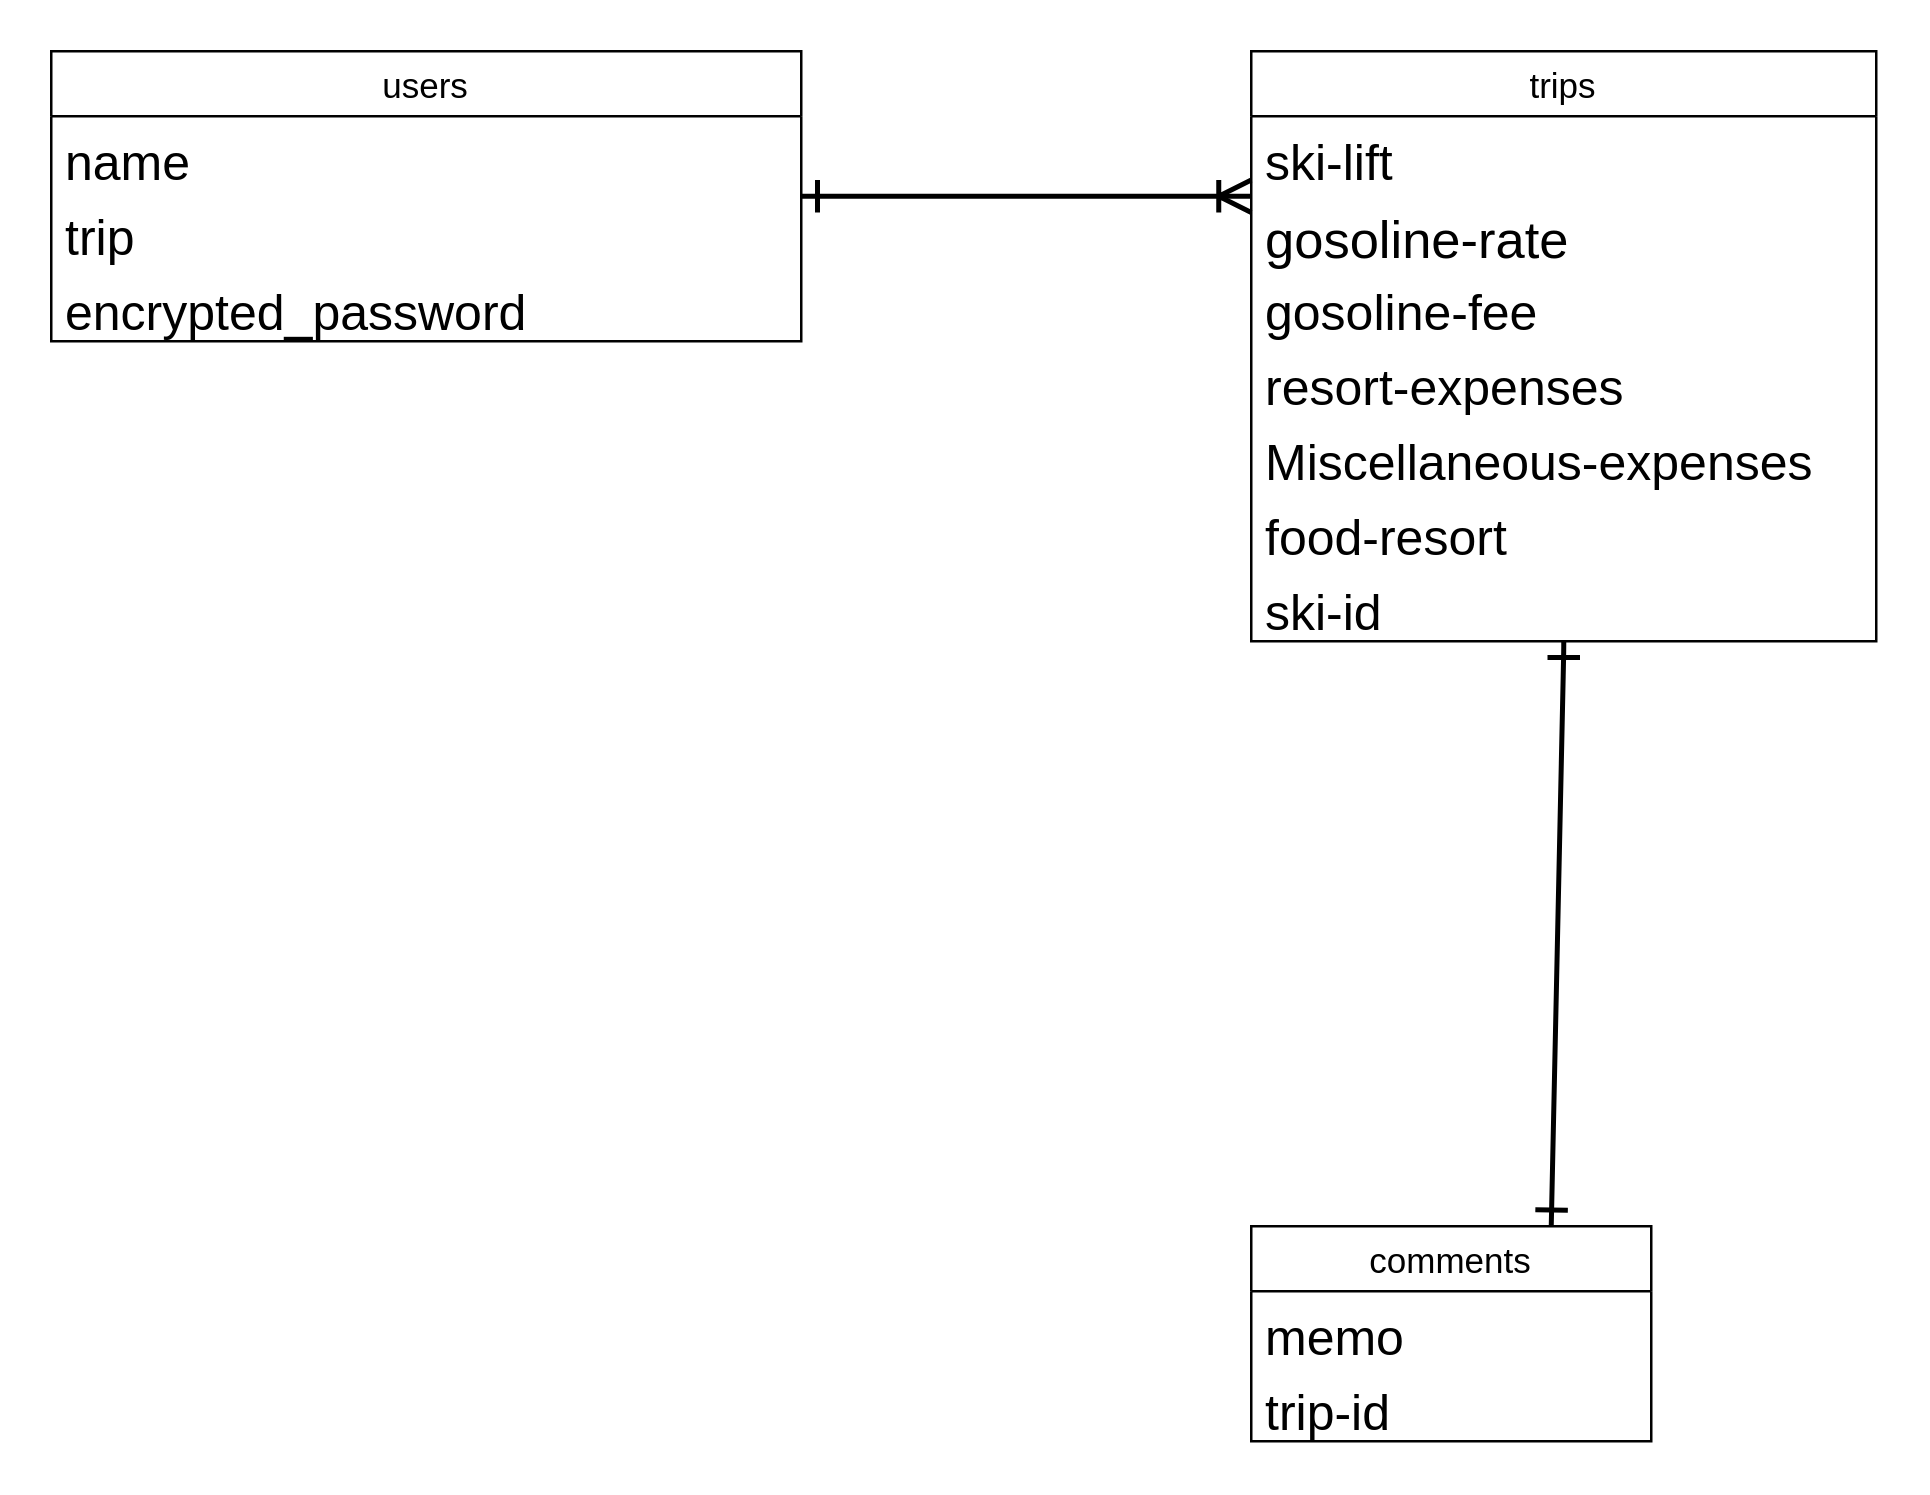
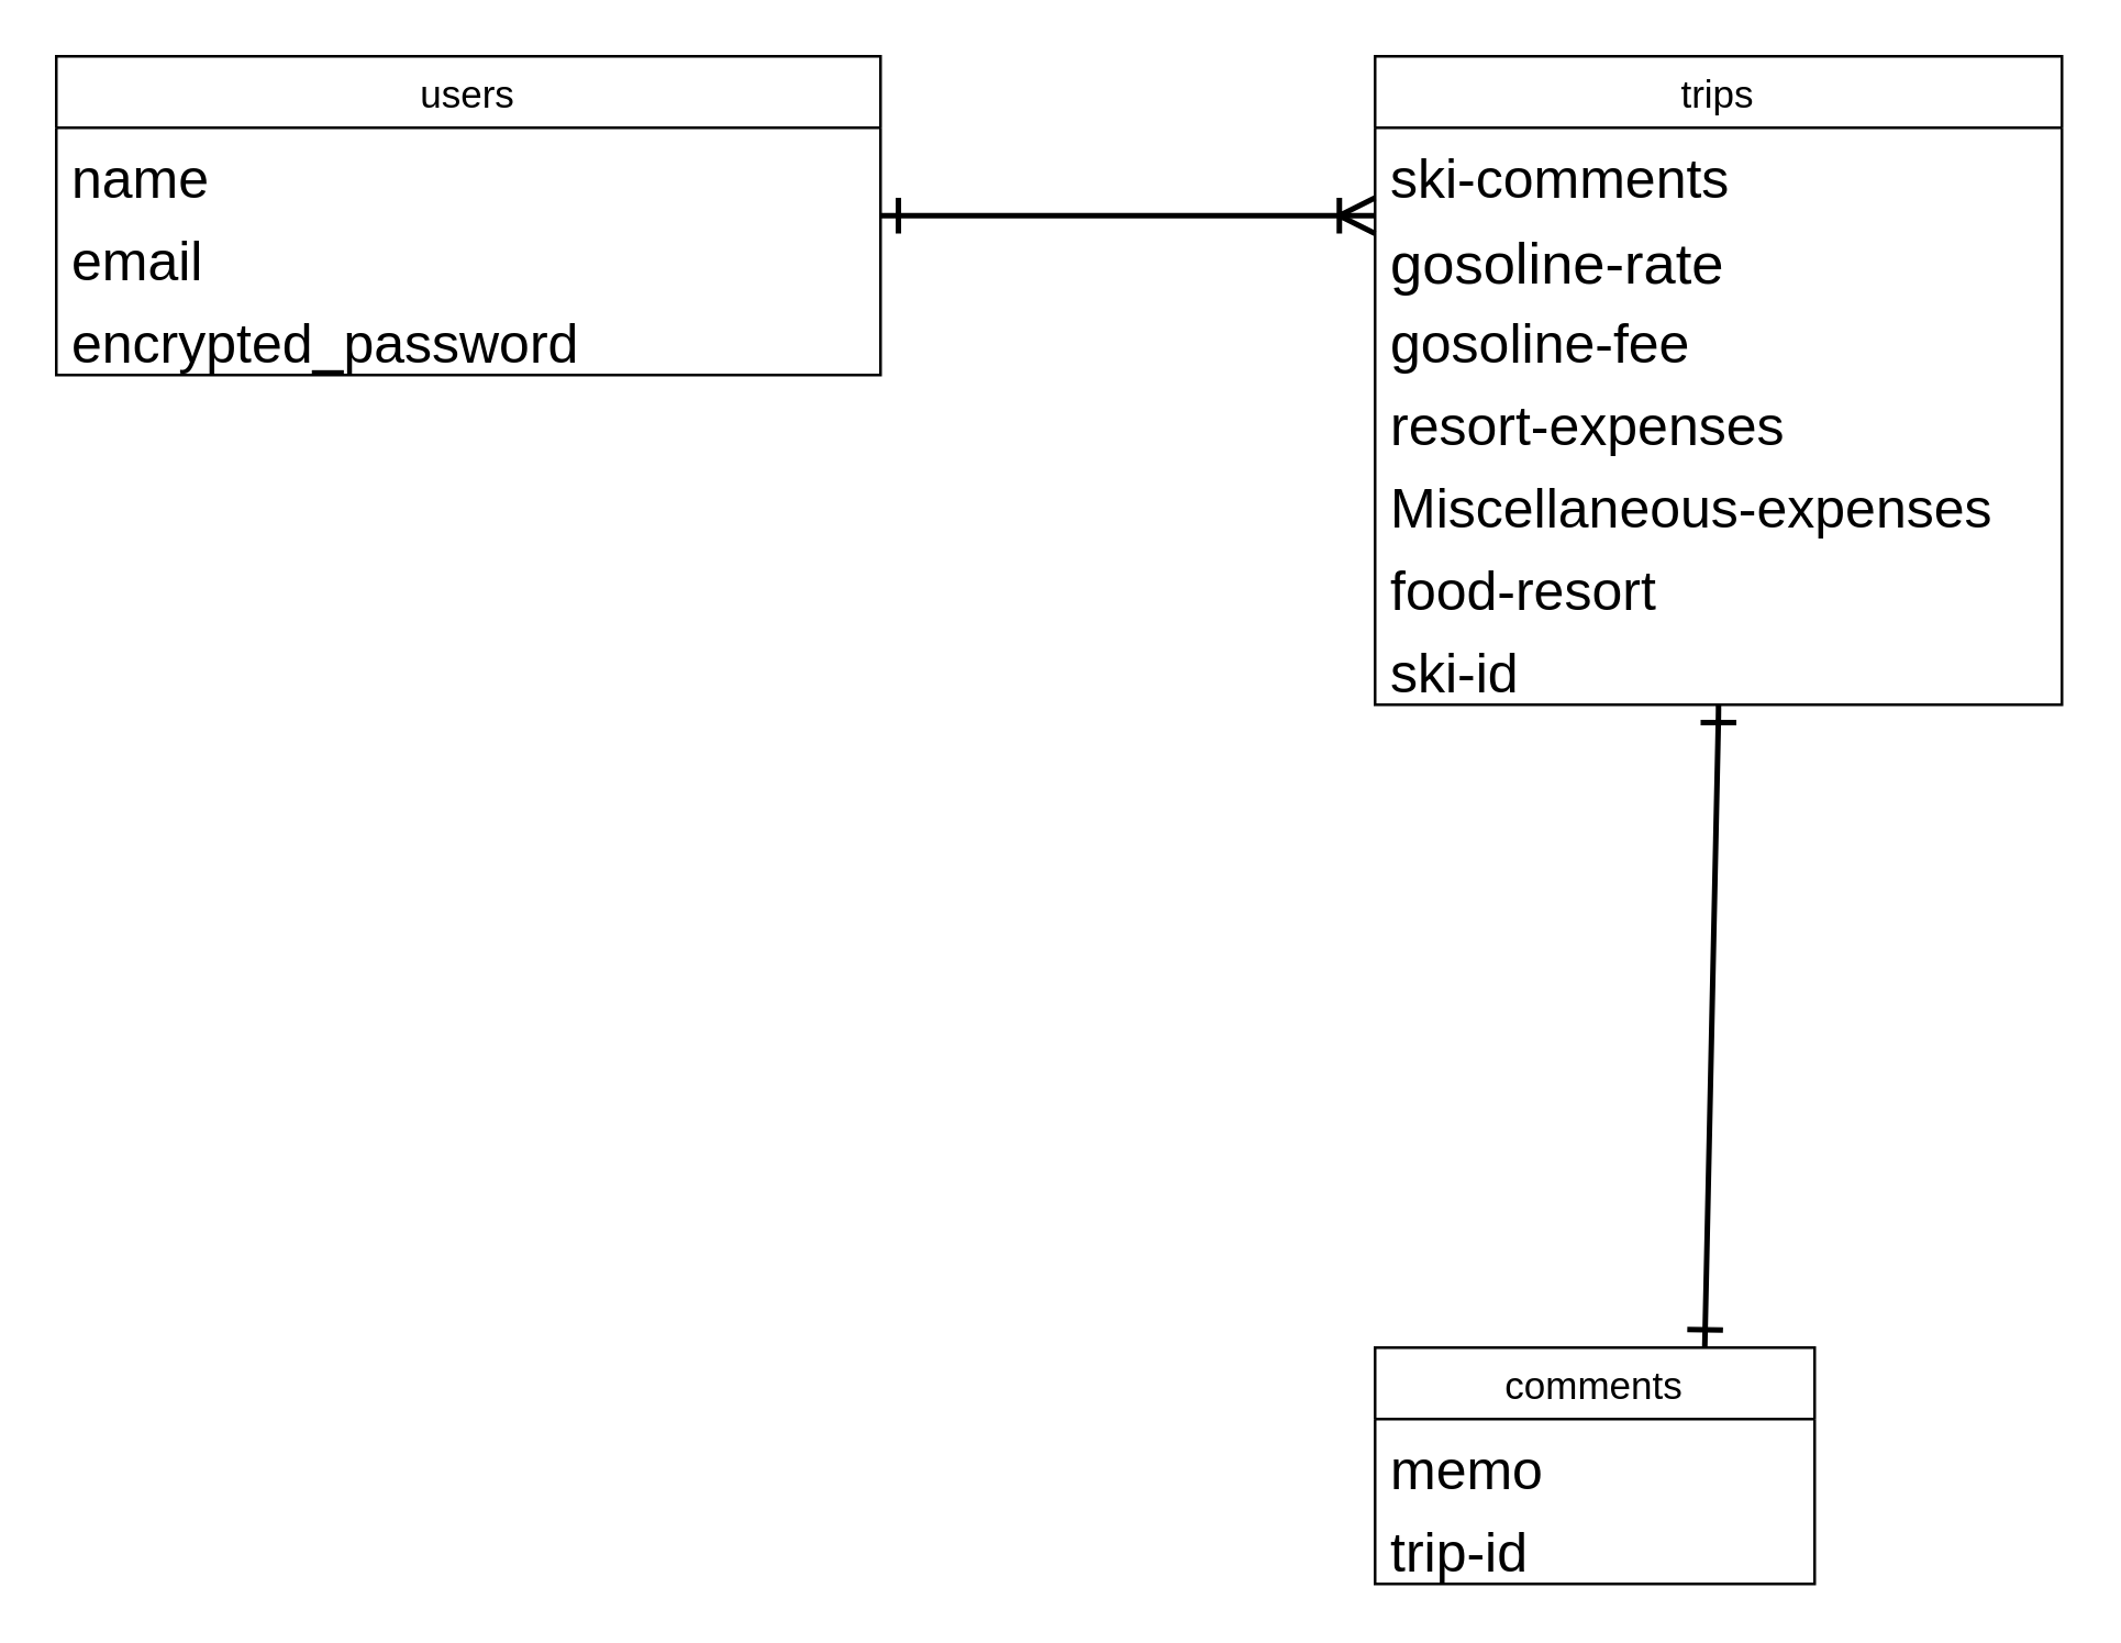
  <mxCell id="0" />
  <mxCell id="1" parent="0" />
  <mxCell id="2" style="edgeStyle=none;html=1;strokeWidth=2;startArrow=ERone;startFill=0;endArrow=ERoneToMany;endFill=0;endSize=10;startSize=10;" edge="1" parent="1" source="3"><mxGeometry relative="1" as="geometry"><mxPoint x="500" y="78" as="targetPoint" /></mxGeometry></mxCell>
  <mxCell id="3" value="users" style="swimlane;fontStyle=0;childLayout=stackLayout;horizontal=1;startSize=26;horizontalStack=0;resizeParent=1;resizeParentMax=0;resizeLast=0;collapsible=1;marginBottom=0;align=center;fontSize=14;" vertex="1" parent="1"><mxGeometry x="20" y="20" width="300" height="116" as="geometry" /></mxCell>
  <mxCell id="4" value="name" style="text;strokeColor=none;fillColor=none;spacingLeft=4;spacingRight=4;overflow=hidden;rotatable=0;points=[[0,0.5],[1,0.5]];portConstraint=eastwest;fontSize=20;" vertex="1" parent="3"><mxGeometry y="26" width="300" height="30" as="geometry" /></mxCell>
- <mxCell id="5" value="trip" style="text;strokeColor=none;fillColor=none;spacingLeft=4;spacingRight=4;overflow=hidden;rotatable=0;points=[[0,0.5],[1,0.5]];portConstraint=eastwest;fontSize=20;strokeWidth=1;" vertex="1" parent="3"><mxGeometry y="56" width="300" height="30" as="geometry" /></mxCell>
+ <mxCell id="5" value="email" style="text;strokeColor=none;fillColor=none;spacingLeft=4;spacingRight=4;overflow=hidden;rotatable=0;points=[[0,0.5],[1,0.5]];portConstraint=eastwest;fontSize=20;strokeWidth=1;" vertex="1" parent="3"><mxGeometry y="56" width="300" height="30" as="geometry" /></mxCell>
  <mxCell id="6" value="encrypted_password" style="text;strokeColor=none;fillColor=none;spacingLeft=4;spacingRight=4;overflow=hidden;rotatable=0;points=[[0,0.5],[1,0.5]];portConstraint=eastwest;fontSize=20;" vertex="1" parent="3"><mxGeometry y="86" width="300" height="30" as="geometry" /></mxCell>
  <mxCell id="7" value="comments" style="swimlane;fontStyle=0;childLayout=stackLayout;horizontal=1;startSize=26;horizontalStack=0;resizeParent=1;resizeParentMax=0;resizeLast=0;collapsible=1;marginBottom=0;align=center;fontSize=14;" vertex="1" parent="1"><mxGeometry x="500" y="490" width="160" height="86" as="geometry" /></mxCell>
  <mxCell id="8" value="memo" style="text;strokeColor=none;fillColor=none;spacingLeft=4;spacingRight=4;overflow=hidden;rotatable=0;points=[[0,0.5],[1,0.5]];portConstraint=eastwest;fontSize=20;" vertex="1" parent="7"><mxGeometry y="26" width="160" height="30" as="geometry" /></mxCell>
  <mxCell id="9" value="trip-id" style="text;strokeColor=none;fillColor=none;spacingLeft=4;spacingRight=4;overflow=hidden;rotatable=0;points=[[0,0.5],[1,0.5]];portConstraint=eastwest;fontSize=20;" vertex="1" parent="7"><mxGeometry y="56" width="160" height="30" as="geometry" /></mxCell>
  <mxCell id="10" style="edgeStyle=none;html=1;startArrow=ERone;startFill=0;strokeWidth=2;targetPerimeterSpacing=0;endArrow=ERone;endFill=0;endSize=10;startSize=10;" edge="1" parent="1" source="11"><mxGeometry relative="1" as="geometry"><mxPoint x="620" y="490" as="targetPoint" /><Array as="points"><mxPoint x="625" y="260" /></Array></mxGeometry></mxCell>
  <mxCell id="11" value="trips" style="swimlane;fontStyle=0;childLayout=stackLayout;horizontal=1;startSize=26;horizontalStack=0;resizeParent=1;resizeParentMax=0;resizeLast=0;collapsible=1;marginBottom=0;align=center;fontSize=14;" vertex="1" parent="1"><mxGeometry x="500" y="20" width="250" height="236" as="geometry" /></mxCell>
- <mxCell id="12" value="ski-lift" style="text;strokeColor=none;fillColor=none;spacingLeft=4;spacingRight=4;overflow=hidden;rotatable=0;points=[[0,0.5],[1,0.5]];portConstraint=eastwest;fontSize=20;" vertex="1" parent="11"><mxGeometry y="26" width="250" height="30" as="geometry" /></mxCell>
+ <mxCell id="12" value="ski-comments" style="text;strokeColor=none;fillColor=none;spacingLeft=4;spacingRight=4;overflow=hidden;rotatable=0;points=[[0,0.5],[1,0.5]];portConstraint=eastwest;fontSize=20;" vertex="1" parent="11"><mxGeometry y="26" width="250" height="30" as="geometry" /></mxCell>
  <mxCell id="13" value="gosoline-rate" style="text;strokeColor=none;fillColor=none;spacingLeft=4;spacingRight=4;overflow=hidden;rotatable=0;points=[[0,0.5],[1,0.5]];portConstraint=eastwest;fontSize=21;" vertex="1" parent="11"><mxGeometry y="56" width="250" height="30" as="geometry" /></mxCell>
  <mxCell id="14" value="gosoline-fee" style="text;strokeColor=none;fillColor=none;spacingLeft=4;spacingRight=4;overflow=hidden;rotatable=0;points=[[0,0.5],[1,0.5]];portConstraint=eastwest;fontSize=20;" vertex="1" parent="11"><mxGeometry y="86" width="250" height="30" as="geometry" /></mxCell>
  <mxCell id="15" value="resort-expenses" style="text;strokeColor=none;fillColor=none;spacingLeft=4;spacingRight=4;overflow=hidden;rotatable=0;points=[[0,0.5],[1,0.5]];portConstraint=eastwest;fontSize=20;" vertex="1" parent="11"><mxGeometry y="116" width="250" height="30" as="geometry" /></mxCell>
  <mxCell id="16" value="Miscellaneous-expenses" style="text;strokeColor=none;fillColor=none;spacingLeft=4;spacingRight=4;overflow=hidden;rotatable=0;points=[[0,0.5],[1,0.5]];portConstraint=eastwest;fontSize=20;" vertex="1" parent="11"><mxGeometry y="146" width="250" height="30" as="geometry" /></mxCell>
  <mxCell id="17" value="food-resort" style="text;strokeColor=none;fillColor=none;spacingLeft=4;spacingRight=4;overflow=hidden;rotatable=0;points=[[0,0.5],[1,0.5]];portConstraint=eastwest;fontSize=20;" vertex="1" parent="11"><mxGeometry y="176" width="250" height="30" as="geometry" /></mxCell>
  <mxCell id="18" value="ski-id" style="text;strokeColor=none;fillColor=none;spacingLeft=4;spacingRight=4;overflow=hidden;rotatable=0;points=[[0,0.5],[1,0.5]];portConstraint=eastwest;fontSize=20;" vertex="1" parent="11"><mxGeometry y="206" width="250" height="30" as="geometry" /></mxCell>
